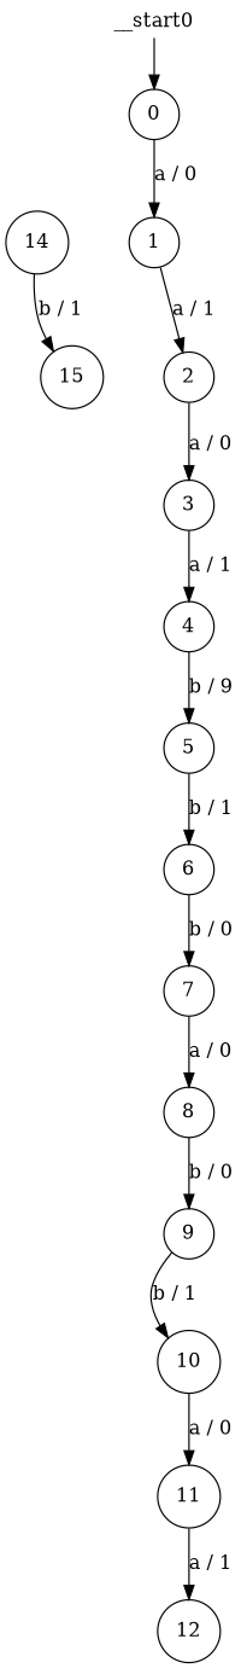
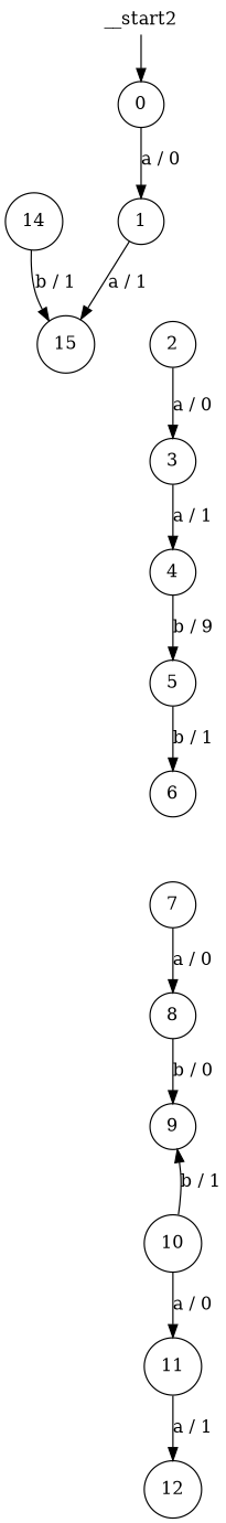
  digraph {
    node [shape=circle]
    n1 [label=0]
    n2 [label=1]
    n3 [label=2]
    n4 [label=3]
    n5 [label=4]
    n6 [label=5]
    n7 [label=6]
    n8 [label=7]
    n9 [label=8]
    n10 [label=9]
    n11 [label=10]
    n12 [label=11]
    n13 [label=12]
    n14 [label=14]
    n15 [label=15]
-   __start0 [height=0 shape=none width=0]
+   __start0 [height=0 shape=none width=0 label=__start2]
    n1 -> n2 [label="a / 0"]
-   n2 -> n3 [label="a / 1"]
+   n2 -> n15 [label="a / 1"]
    n3 -> n4 [label="a / 0"]
    n4 -> n5 [label="a / 1"]
    n5 -> n6 [label="b / 9"]
    n6 -> n7 [label="b / 1"]
-   n7 -> n8 [label="b / 0"]
    n8 -> n9 [label="a / 0"]
    n9 -> n10 [label="b / 0"]
-   n10 -> n11 [label="b / 1"]
+   n11 -> n10 [label="b / 1"]
    n11 -> n12 [label="a / 0"]
    n12 -> n13 [label="a / 1"]
    n14 -> n15 [label="b / 1"]
    __start0 -> n1
  }
